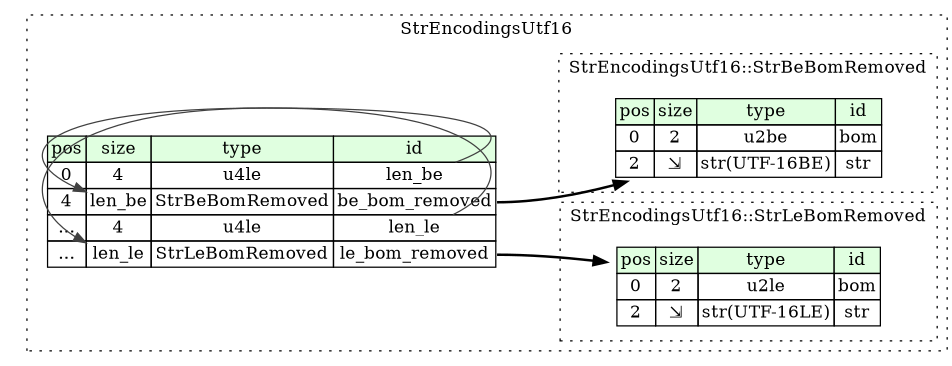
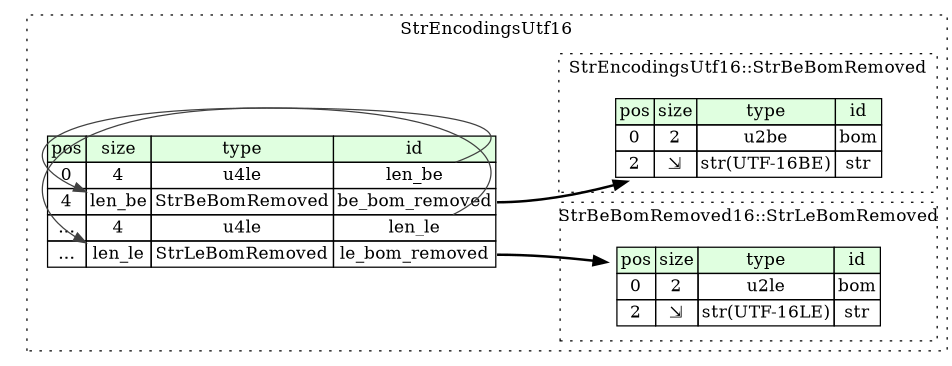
  digraph {
    rankdir=LR
    node [shape=plaintext]
    n1 [label=<<TABLE BORDER="0" CELLBORDER="1" CELLSPACING="0"> 				<TR><TD BGCOLOR="#E0FFE0">pos</TD><TD BGCOLOR="#E0FFE0">size</TD><TD BGCOLOR="#E0FFE0">type</TD><TD BGCOLOR="#E0FFE0">id</TD></TR> 				<TR><TD PORT="bom_pos">0</TD><TD PORT="bom_size">2</TD><TD>u2be</TD><TD PORT="bom_type">bom</TD></TR> 				<TR><TD PORT="str_pos">2</TD><TD PORT="str_size">⇲</TD><TD>str(UTF-16BE)</TD><TD PORT="str_type">str</TD></TR> 			</TABLE>>]
    n2 [label=<<TABLE BORDER="0" CELLBORDER="1" CELLSPACING="0"> 				<TR><TD BGCOLOR="#E0FFE0">pos</TD><TD BGCOLOR="#E0FFE0">size</TD><TD BGCOLOR="#E0FFE0">type</TD><TD BGCOLOR="#E0FFE0">id</TD></TR> 				<TR><TD PORT="bom_pos">0</TD><TD PORT="bom_size">2</TD><TD>u2le</TD><TD PORT="bom_type">bom</TD></TR> 				<TR><TD PORT="str_pos">2</TD><TD PORT="str_size">⇲</TD><TD>str(UTF-16LE)</TD><TD PORT="str_type">str</TD></TR> 			</TABLE>>]
    n3 [label=<<TABLE BORDER="0" CELLBORDER="1" CELLSPACING="0"> 			<TR><TD BGCOLOR="#E0FFE0">pos</TD><TD BGCOLOR="#E0FFE0">size</TD><TD BGCOLOR="#E0FFE0">type</TD><TD BGCOLOR="#E0FFE0">id</TD></TR> 			<TR><TD PORT="len_be_pos">0</TD><TD PORT="len_be_size">4</TD><TD>u4le</TD><TD PORT="len_be_type">len_be</TD></TR> 			<TR><TD PORT="be_bom_removed_pos">4</TD><TD PORT="be_bom_removed_size">len_be</TD><TD>StrBeBomRemoved</TD><TD PORT="be_bom_removed_type">be_bom_removed</TD></TR> 			<TR><TD PORT="len_le_pos">...</TD><TD PORT="len_le_size">4</TD><TD>u4le</TD><TD PORT="len_le_type">len_le</TD></TR> 			<TR><TD PORT="le_bom_removed_pos">...</TD><TD PORT="le_bom_removed_size">len_le</TD><TD>StrLeBomRemoved</TD><TD PORT="le_bom_removed_type">le_bom_removed</TD></TR> 		</TABLE>>]
    subgraph cluster_1 {
      label=StrEncodingsUtf16
      style=dotted
      n3
      subgraph cluster_2 {
        label="StrEncodingsUtf16::StrBeBomRemoved"
        style=dotted
        n1
      }
      subgraph cluster_3 {
-       label="StrEncodingsUtf16::StrLeBomRemoved"
+       label="StrBeBomRemoved16::StrLeBomRemoved"
        style=dotted
        n2
      }
    }
    n3 -> n1 [style=bold tailport=be_bom_removed_type]
    n3 -> n2 [style=bold tailport=le_bom_removed_type]
    n3 -> n3 [color="#404040" headport=be_bom_removed_size tailport=len_be_type]
    n3 -> n3 [color="#404040" headport=le_bom_removed_size tailport=len_le_type]
  }
